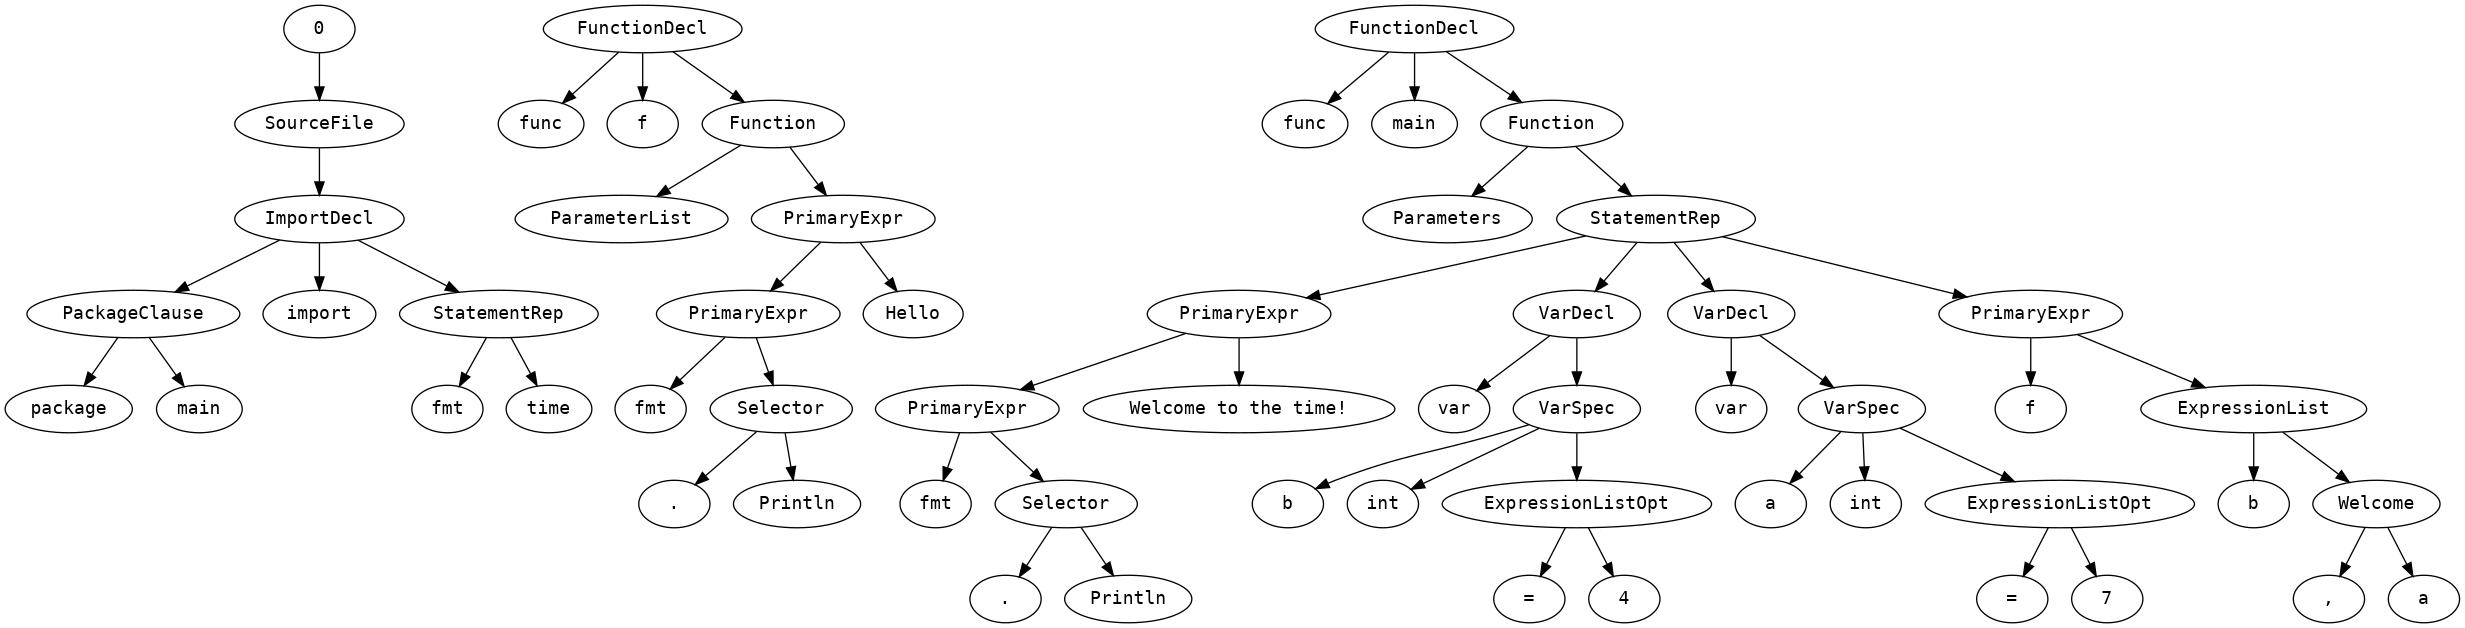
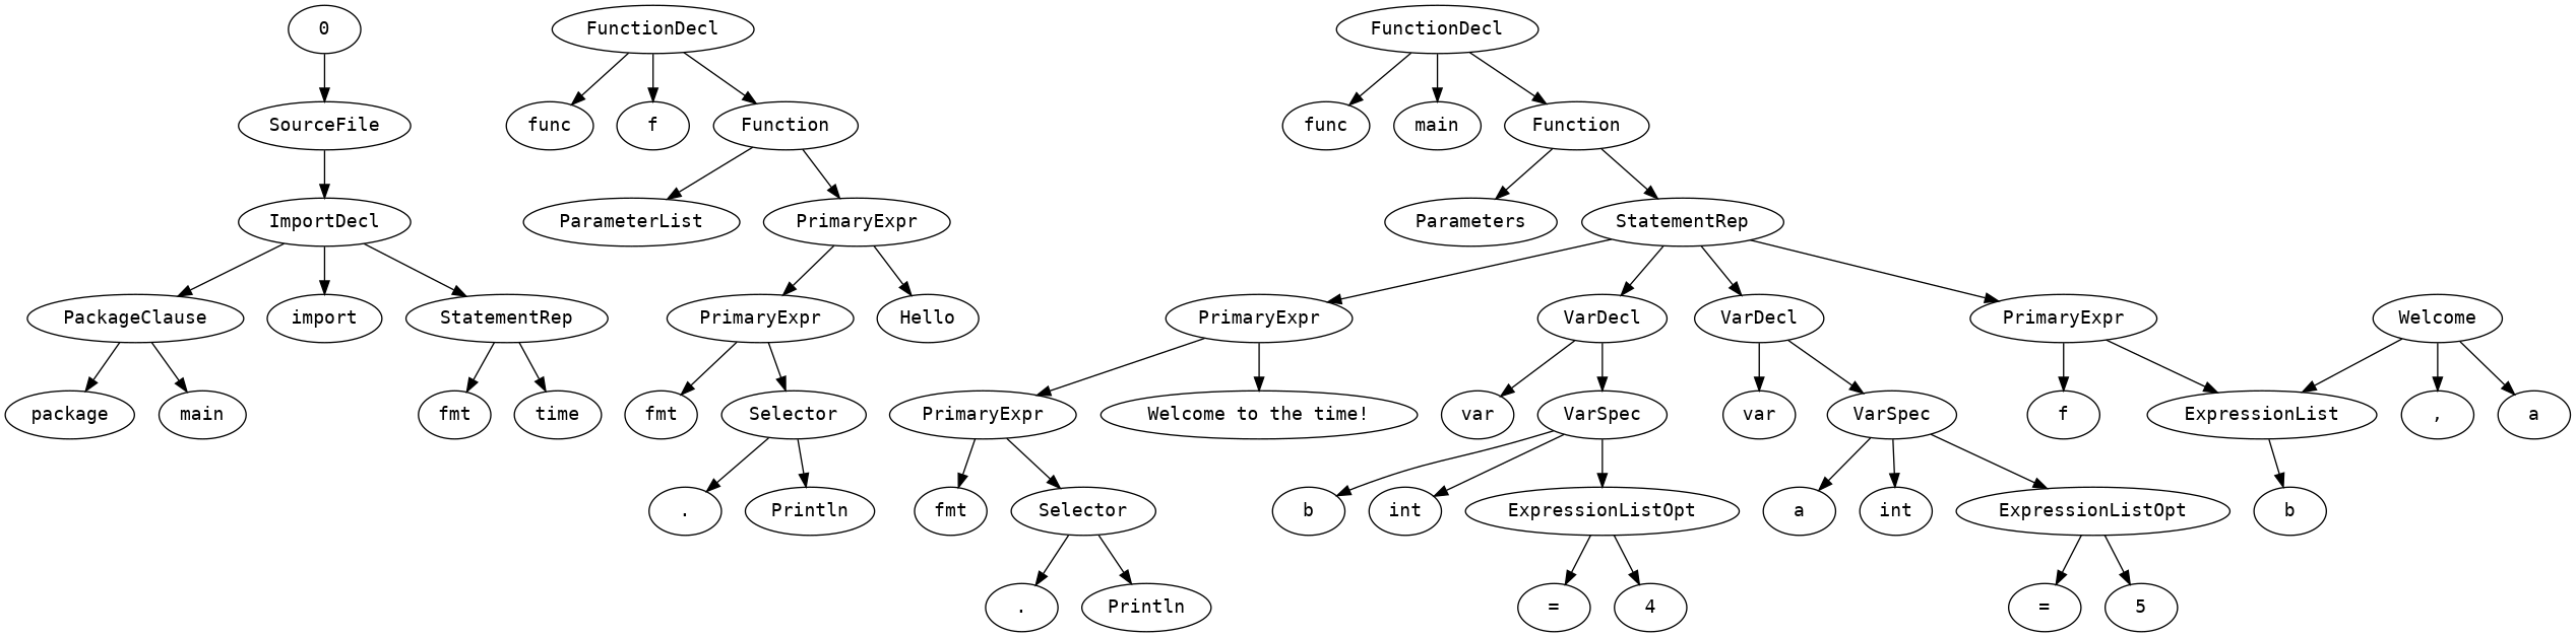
  strict digraph {
    fontname="DejaVu Sans Mono"
    node [fontname="DejaVu Sans Mono"]
    edge [fontname="DejaVu Sans Mono"]
    n1 [label=SourceFile]
    n2 [label=ImportDecl]
    n3 [label=PackageClause]
    n4 [label=package]
    n5 [label=main]
    n6 [label=import]
    n7 [label=StatementRep]
    0
    n9 [label=fmt]
    n10 [label=time]
    n11 [label=FunctionDecl]
    n12 [label=func]
    n13 [label=f]
    n14 [label=Function]
    n15 [label=FunctionDecl]
    n16 [label=func]
    n17 [label=main]
    n18 [label=Function]
    n19 [label=ParameterList]
    n20 [label=PrimaryExpr]
    n21 [label=PrimaryExpr]
    n22 [label=Hello]
    n23 [label=fmt]
    n24 [label=Selector]
    n25 [label="."]
    n26 [label=Println]
    n27 [label=Parameters]
    n28 [label=StatementRep]
    n29 [label=PrimaryExpr]
    n30 [label=VarDecl]
    n31 [label=VarDecl]
    n32 [label=PrimaryExpr]
    n33 [label=PrimaryExpr]
    n34 [label="Welcome to the time!"]
    n35 [label=var]
    n36 [label=VarSpec]
    n37 [label=var]
    n38 [label=VarSpec]
    n39 [label=f]
    n40 [label=ExpressionList]
    n41 [label=fmt]
    n42 [label=Selector]
    n43 [label="."]
    n44 [label=Println]
    n45 [label=b]
    n46 [label=int]
    n47 [label=ExpressionListOpt]
    n48 [label="="]
    n49 [label=4]
    n50 [label=a]
    n51 [label=int]
    n52 [label=ExpressionListOpt]
    n53 [label="="]
-   n54 [label=7]
+   n54 [label=5]
    n55 [label=b]
    n56 [label=Welcome]
    n57 [label=","]
    n58 [label=a]
    n1 -> n2
    n2 -> n3
    n2 -> n6
    n2 -> n7
    n3 -> n4
    n3 -> n5
    n7 -> n9
    n7 -> n10
    0 -> n1
    n11 -> n12
    n11 -> n13
    n11 -> n14
    n14 -> n19
    n14 -> n20
    n15 -> n16
    n15 -> n17
    n15 -> n18
    n18 -> n27
    n18 -> n28
    n20 -> n21
    n20 -> n22
    n21 -> n23
    n21 -> n24
    n24 -> n25
    n24 -> n26
    n28 -> n29
    n28 -> n30
    n28 -> n31
    n28 -> n32
    n29 -> n33
    n29 -> n34
    n30 -> n35
    n30 -> n36
    n31 -> n37
    n31 -> n38
    n32 -> n39
    n32 -> n40
    n33 -> n41
    n33 -> n42
    n36 -> n45
    n36 -> n46
    n36 -> n47
    n38 -> n50
    n38 -> n51
    n38 -> n52
    n40 -> n55
-   n40 -> n56
+   n56 -> n40
    n42 -> n43
    n42 -> n44
    n47 -> n48
    n47 -> n49
    n52 -> n53
    n52 -> n54
    n56 -> n57
    n56 -> n58
  }
